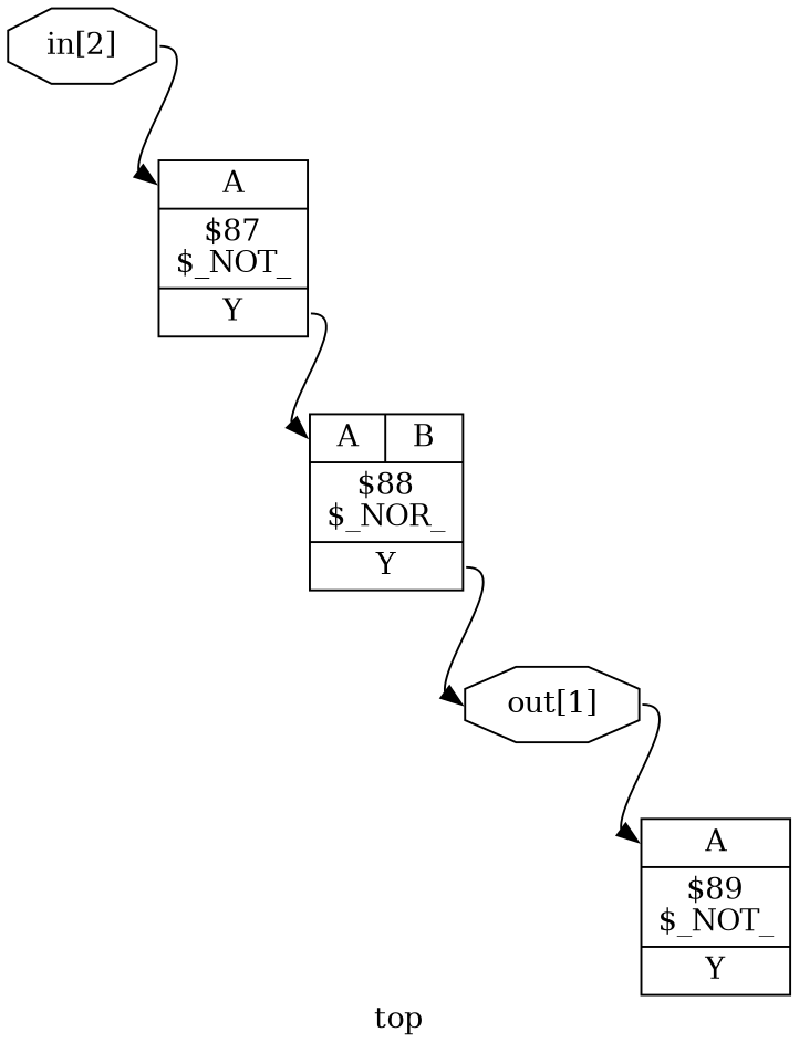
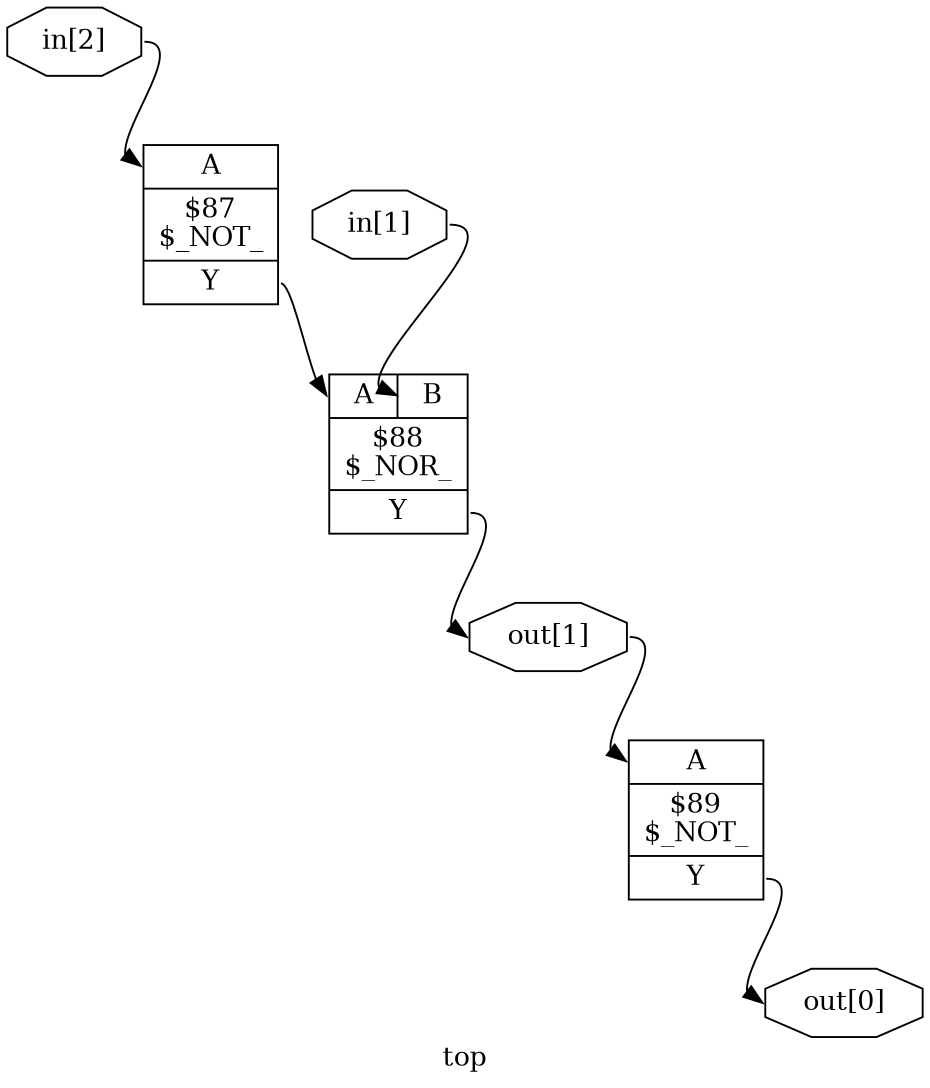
  digraph {
    label=top
    rankdir=TB
    remincross=true
    node [color=black fontcolor=black shape=octagon]
    edge [color=black fontcolor=black headport="p7:w" tailport=e]
+   n1 [label="in[1]"]
    n2 [label="{{<p7> A|<p10> B}|$88\n$_NOR_|{<p8> Y}}" shape=record color="" fontcolor=""]
    n3 [label="out[1]"]
    n4 [label="in[2]"]
    n5 [label="{{<p7> A}|$87\n$_NOT_|{<p8> Y}}" shape=record color="" fontcolor=""]
+   n6 [label="out[0]"]
    n7 [label="{{<p7> A}|$89\n$_NOT_|{<p8> Y}}" shape=record color="" fontcolor=""]
+   n1 -> n2 [headport="p10:w"]
    n2 -> n3 [headport=w tailport="p8:e"]
    n3 -> n7
    n4 -> n5
    n5 -> n2 [tailport="p8:e"]
+   n7 -> n6 [headport=w tailport="p8:e"]
  }
